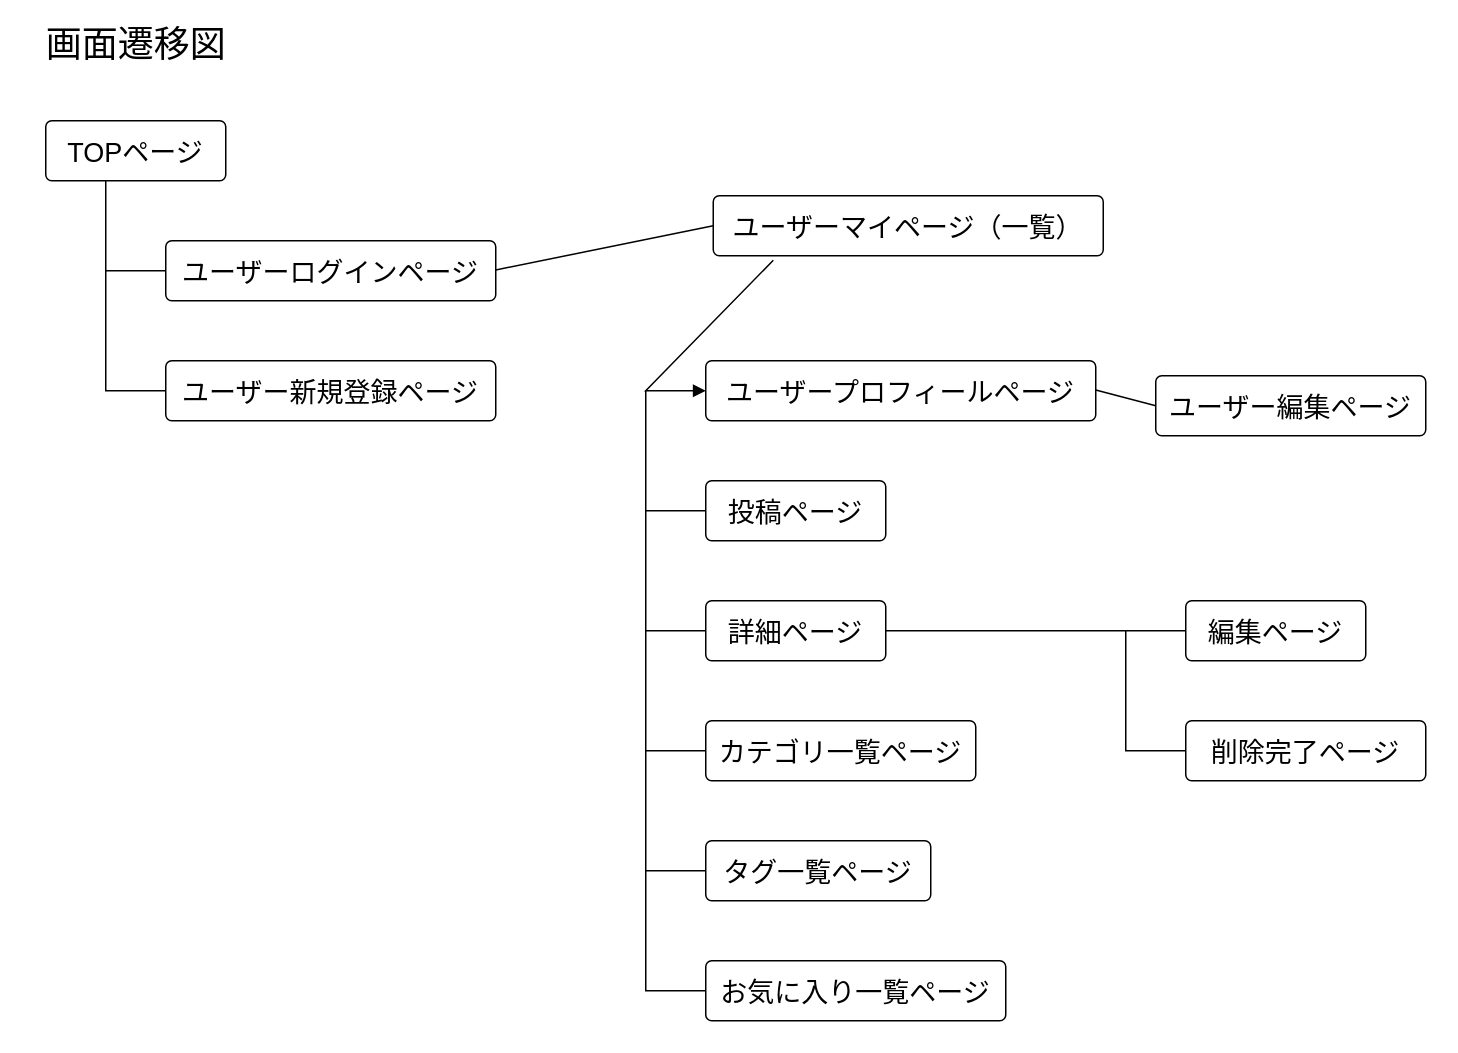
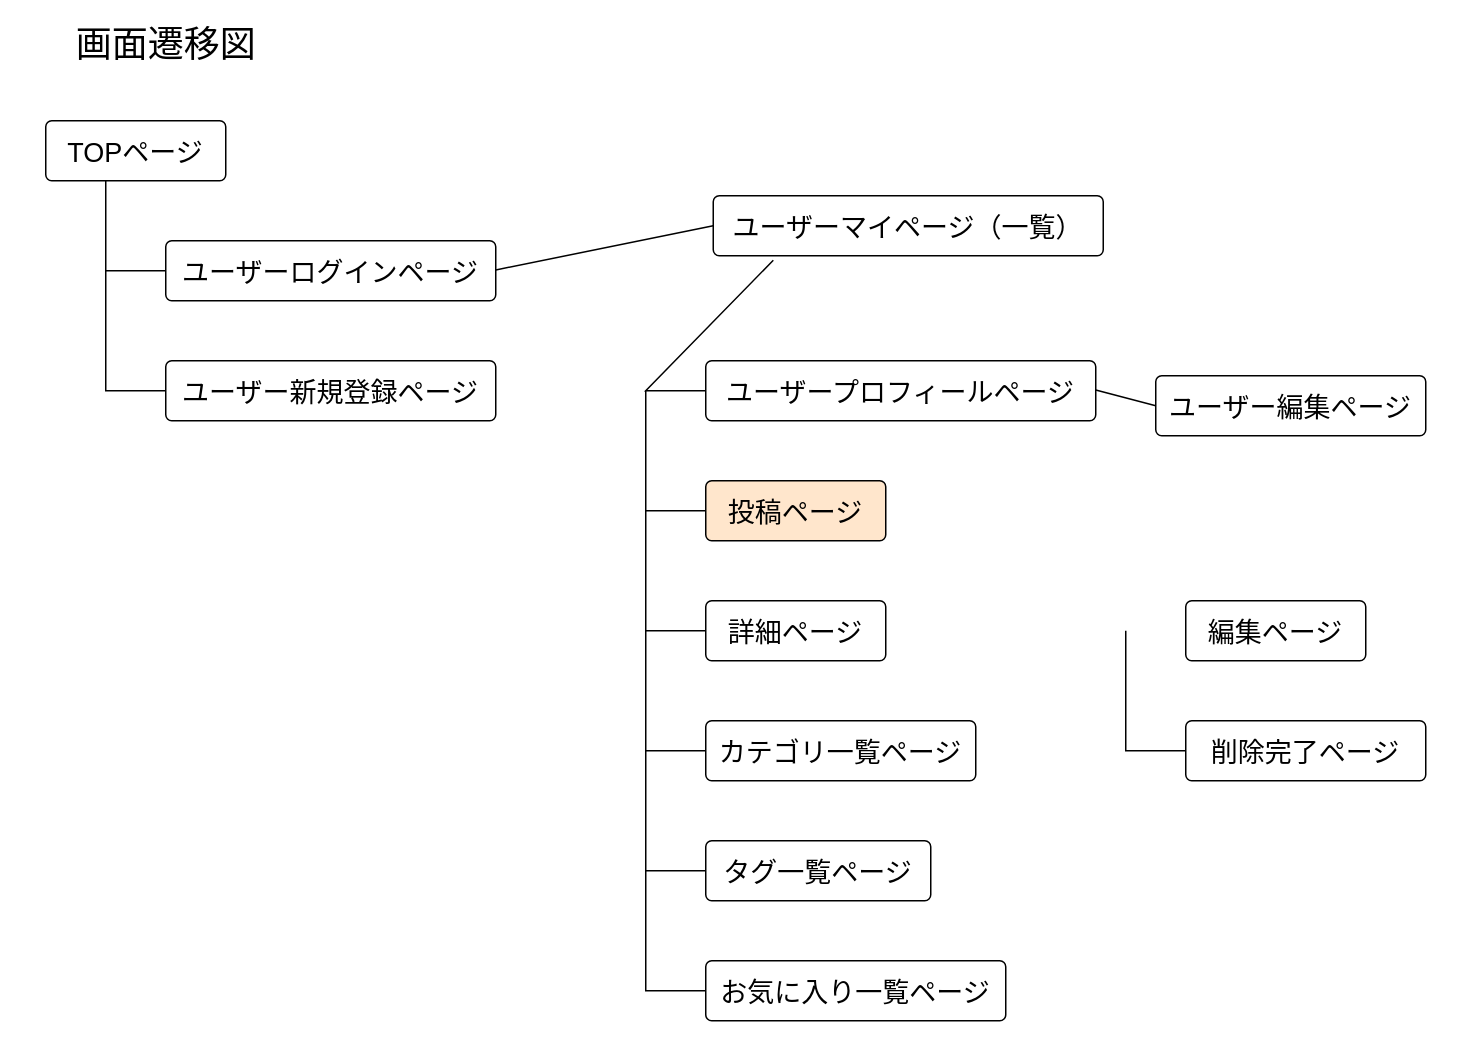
  <mxCell id="0" />
  <mxCell id="1" parent="0" />
- <mxCell id="2" value="&lt;span style=&quot;font-size: 24px&quot;&gt;画面遷移図&lt;/span&gt;" style="text;html=1;resizable=0;autosize=1;align=center;verticalAlign=middle;points=[];fillColor=none;strokeColor=none;rounded=0;" vertex="1" parent="1"><mxGeometry x="20" y="20" width="140" height="20" as="geometry" /></mxCell>
+ <mxCell id="2" value="&lt;span style=&quot;font-size: 24px&quot;&gt;画面遷移図&lt;/span&gt;" style="text;html=1;resizable=0;autosize=1;align=center;verticalAlign=middle;points=[];fillColor=none;strokeColor=none;rounded=0;" vertex="1" parent="1"><mxGeometry x="40" y="20" width="140" height="20" as="geometry" /></mxCell>
  <mxCell id="3" value="&lt;font style=&quot;font-size: 18px&quot;&gt;TOPページ&lt;/font&gt;" style="rounded=1;arcSize=10;whiteSpace=wrap;html=1;align=center;fontSize=24;" vertex="1" parent="1"><mxGeometry x="30" y="80" width="120" height="40" as="geometry" /></mxCell>
  <mxCell id="4" value="&lt;span style=&quot;font-size: 18px&quot;&gt;ユーザーログインページ&lt;/span&gt;" style="rounded=1;arcSize=10;whiteSpace=wrap;html=1;align=center;fontSize=24;" vertex="1" parent="1"><mxGeometry x="110" y="160" width="220" height="40" as="geometry" /></mxCell>
  <mxCell id="5" value="&lt;span style=&quot;font-size: 18px&quot;&gt;ユーザー新規登録ページ&lt;/span&gt;" style="rounded=1;arcSize=10;whiteSpace=wrap;html=1;align=center;fontSize=24;" vertex="1" parent="1"><mxGeometry x="110" y="240" width="220" height="40" as="geometry" /></mxCell>
  <mxCell id="6" value="&lt;span style=&quot;font-size: 18px&quot;&gt;ユーザープロフィールページ&lt;/span&gt;" style="rounded=1;arcSize=10;whiteSpace=wrap;html=1;align=center;fontSize=24;" vertex="1" parent="1"><mxGeometry x="470" y="240" width="260" height="40" as="geometry" /></mxCell>
  <mxCell id="7" value="&lt;span style=&quot;font-size: 18px&quot;&gt;ユーザーマイページ（一覧）&lt;/span&gt;" style="rounded=1;arcSize=10;whiteSpace=wrap;html=1;align=center;fontSize=24;" vertex="1" parent="1"><mxGeometry x="475" y="130" width="260" height="40" as="geometry" /></mxCell>
  <mxCell id="8" value="&lt;span style=&quot;font-size: 18px&quot;&gt;詳細ページ&lt;br&gt;&lt;/span&gt;" style="rounded=1;arcSize=10;whiteSpace=wrap;html=1;align=center;fontSize=24;" vertex="1" parent="1"><mxGeometry x="470" y="400" width="120" height="40" as="geometry" /></mxCell>
  <mxCell id="9" value="&lt;span style=&quot;font-size: 18px&quot;&gt;編集ページ&lt;br&gt;&lt;/span&gt;" style="rounded=1;arcSize=10;whiteSpace=wrap;html=1;align=center;fontSize=24;" vertex="1" parent="1"><mxGeometry x="790" y="400" width="120" height="40" as="geometry" /></mxCell>
  <mxCell id="10" value="&lt;span style=&quot;font-size: 18px&quot;&gt;削除完了ページ&lt;br&gt;&lt;/span&gt;" style="rounded=1;arcSize=10;whiteSpace=wrap;html=1;align=center;fontSize=24;" vertex="1" parent="1"><mxGeometry x="790" y="480" width="160" height="40" as="geometry" /></mxCell>
- <mxCell id="11" value="" style="endArrow=none;html=1;rounded=0;fontSize=18;exitX=1;exitY=0.5;exitDx=0;exitDy=0;entryX=0;entryY=0.5;entryDx=0;entryDy=0;" edge="1" parent="1" source="8" target="9"><mxGeometry relative="1" as="geometry"><mxPoint x="310" y="499.5" as="sourcePoint" /><mxPoint x="390" y="499.5" as="targetPoint" /></mxGeometry></mxCell>
  <mxCell id="12" value="&lt;span style=&quot;font-size: 18px&quot;&gt;ユーザー編集ページ&lt;br&gt;&lt;/span&gt;" style="rounded=1;arcSize=10;whiteSpace=wrap;html=1;align=center;fontSize=24;" vertex="1" parent="1"><mxGeometry x="770" y="250" width="180" height="40" as="geometry" /></mxCell>
  <mxCell id="13" value="&lt;span style=&quot;font-size: 18px&quot;&gt;カテゴリ一覧ページ&lt;br&gt;&lt;/span&gt;" style="rounded=1;arcSize=10;whiteSpace=wrap;html=1;align=center;fontSize=24;" vertex="1" parent="1"><mxGeometry x="470" y="480" width="180" height="40" as="geometry" /></mxCell>
- <mxCell id="14" value="&lt;span style=&quot;font-size: 18px&quot;&gt;投稿ページ&lt;br&gt;&lt;/span&gt;" style="rounded=1;arcSize=10;whiteSpace=wrap;html=1;align=center;fontSize=24;" vertex="1" parent="1"><mxGeometry x="470" y="320" width="120" height="40" as="geometry" /></mxCell>
- <mxCell id="15" value="" style="endArrow=block;html=1;rounded=0;fontSize=18;entryX=0;entryY=0.5;entryDx=0;entryDy=0;exitX=0.154;exitY=1.075;exitDx=0;exitDy=0;exitPerimeter=0;" edge="1" parent="1" source="7" target="6"><mxGeometry relative="1" as="geometry"><mxPoint x="450" y="200" as="sourcePoint" /><mxPoint x="490" y="280" as="targetPoint" /><Array as="points"><mxPoint x="430" y="260" /></Array></mxGeometry></mxCell>
+ <mxCell id="14" value="&lt;span style=&quot;font-size: 18px&quot;&gt;投稿ページ&lt;br&gt;&lt;/span&gt;" style="rounded=1;arcSize=10;whiteSpace=wrap;html=1;align=center;fontSize=24;fillColor=#ffe6cc;" vertex="1" parent="1"><mxGeometry x="470" y="320" width="120" height="40" as="geometry" /></mxCell>
+ <mxCell id="15" value="" style="endArrow=none;html=1;rounded=0;fontSize=18;entryX=0;entryY=0.5;entryDx=0;entryDy=0;exitX=0.154;exitY=1.075;exitDx=0;exitDy=0;exitPerimeter=0;" edge="1" parent="1" source="7" target="6"><mxGeometry relative="1" as="geometry"><mxPoint x="450" y="200" as="sourcePoint" /><mxPoint x="490" y="280" as="targetPoint" /><Array as="points"><mxPoint x="430" y="260" /></Array></mxGeometry></mxCell>
  <mxCell id="16" value="" style="endArrow=none;html=1;rounded=0;fontSize=18;entryX=0;entryY=0.5;entryDx=0;entryDy=0;" edge="1" parent="1"><mxGeometry relative="1" as="geometry"><mxPoint x="430" y="260" as="sourcePoint" /><mxPoint x="470" y="340" as="targetPoint" /><Array as="points"><mxPoint x="430" y="340" /></Array></mxGeometry></mxCell>
  <mxCell id="17" value="" style="endArrow=none;html=1;rounded=0;fontSize=18;entryX=0;entryY=0.5;entryDx=0;entryDy=0;" edge="1" parent="1" target="4"><mxGeometry relative="1" as="geometry"><mxPoint x="70" y="120" as="sourcePoint" /><mxPoint x="110" y="200" as="targetPoint" /><Array as="points"><mxPoint x="70" y="180" /></Array></mxGeometry></mxCell>
  <mxCell id="18" value="" style="endArrow=none;html=1;rounded=0;fontSize=18;entryX=0;entryY=0.5;entryDx=0;entryDy=0;" edge="1" parent="1"><mxGeometry relative="1" as="geometry"><mxPoint x="70" y="180" as="sourcePoint" /><mxPoint x="110" y="260" as="targetPoint" /><Array as="points"><mxPoint x="70" y="260" /></Array></mxGeometry></mxCell>
  <mxCell id="19" value="" style="endArrow=none;html=1;rounded=0;fontSize=18;exitX=1;exitY=0.5;exitDx=0;exitDy=0;entryX=0;entryY=0.5;entryDx=0;entryDy=0;" edge="1" parent="1" target="7"><mxGeometry relative="1" as="geometry"><mxPoint x="330" y="179.5" as="sourcePoint" /><mxPoint x="410" y="179.5" as="targetPoint" /></mxGeometry></mxCell>
  <mxCell id="20" value="" style="endArrow=none;html=1;rounded=0;fontSize=18;entryX=0;entryY=0.5;entryDx=0;entryDy=0;" edge="1" parent="1"><mxGeometry relative="1" as="geometry"><mxPoint x="430" y="340" as="sourcePoint" /><mxPoint x="470" y="420" as="targetPoint" /><Array as="points"><mxPoint x="430" y="420" /></Array></mxGeometry></mxCell>
  <mxCell id="21" value="" style="endArrow=none;html=1;rounded=0;fontSize=18;exitX=1;exitY=0.5;exitDx=0;exitDy=0;entryX=0;entryY=0.5;entryDx=0;entryDy=0;" edge="1" parent="1" target="12"><mxGeometry relative="1" as="geometry"><mxPoint x="730" y="259.5" as="sourcePoint" /><mxPoint x="810" y="259.5" as="targetPoint" /></mxGeometry></mxCell>
  <mxCell id="22" value="" style="endArrow=none;html=1;rounded=0;fontSize=18;entryX=0;entryY=0.5;entryDx=0;entryDy=0;" edge="1" parent="1"><mxGeometry relative="1" as="geometry"><mxPoint x="430" y="420" as="sourcePoint" /><mxPoint x="470" y="500" as="targetPoint" /><Array as="points"><mxPoint x="430" y="500" /></Array></mxGeometry></mxCell>
  <mxCell id="23" value="&lt;span style=&quot;font-size: 18px&quot;&gt;タグ一覧ページ&lt;br&gt;&lt;/span&gt;" style="rounded=1;arcSize=10;whiteSpace=wrap;html=1;align=center;fontSize=24;" vertex="1" parent="1"><mxGeometry x="470" y="560" width="150" height="40" as="geometry" /></mxCell>
  <mxCell id="24" value="&lt;span style=&quot;font-size: 18px&quot;&gt;お気に入り一覧ページ&lt;br&gt;&lt;/span&gt;" style="rounded=1;arcSize=10;whiteSpace=wrap;html=1;align=center;fontSize=24;" vertex="1" parent="1"><mxGeometry x="470" y="640" width="200" height="40" as="geometry" /></mxCell>
  <mxCell id="25" value="" style="endArrow=none;html=1;rounded=0;fontSize=18;entryX=0;entryY=0.5;entryDx=0;entryDy=0;" edge="1" parent="1"><mxGeometry relative="1" as="geometry"><mxPoint x="430" y="500" as="sourcePoint" /><mxPoint x="470" y="580" as="targetPoint" /><Array as="points"><mxPoint x="430" y="580" /></Array></mxGeometry></mxCell>
  <mxCell id="26" value="" style="endArrow=none;html=1;rounded=0;fontSize=18;entryX=0;entryY=0.5;entryDx=0;entryDy=0;" edge="1" parent="1"><mxGeometry relative="1" as="geometry"><mxPoint x="430" y="580" as="sourcePoint" /><mxPoint x="470" y="660" as="targetPoint" /><Array as="points"><mxPoint x="430" y="660" /></Array></mxGeometry></mxCell>
  <mxCell id="27" value="" style="endArrow=none;html=1;rounded=0;fontSize=18;entryX=0;entryY=0.5;entryDx=0;entryDy=0;" edge="1" parent="1"><mxGeometry relative="1" as="geometry"><mxPoint x="750" y="420" as="sourcePoint" /><mxPoint x="790" y="500" as="targetPoint" /><Array as="points"><mxPoint x="750" y="500" /></Array></mxGeometry></mxCell>
